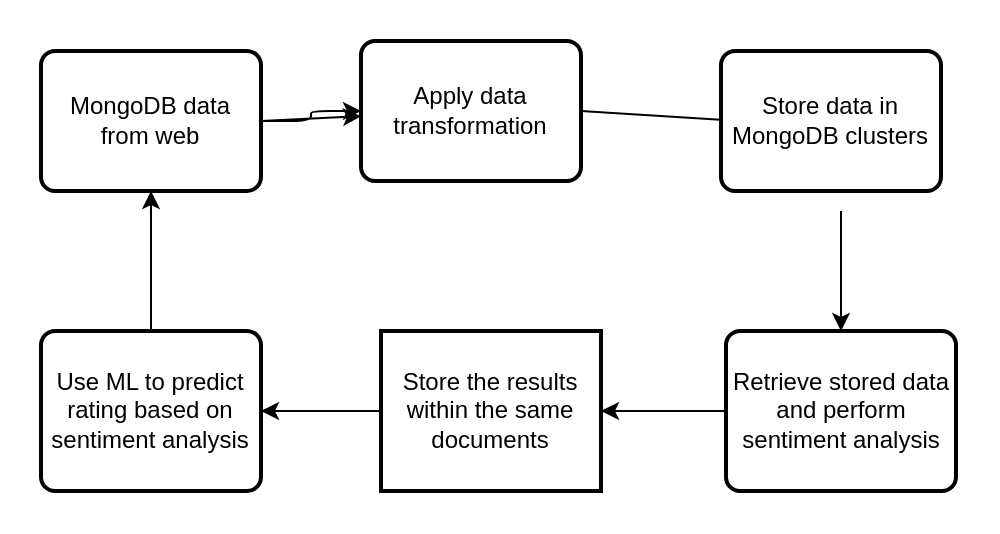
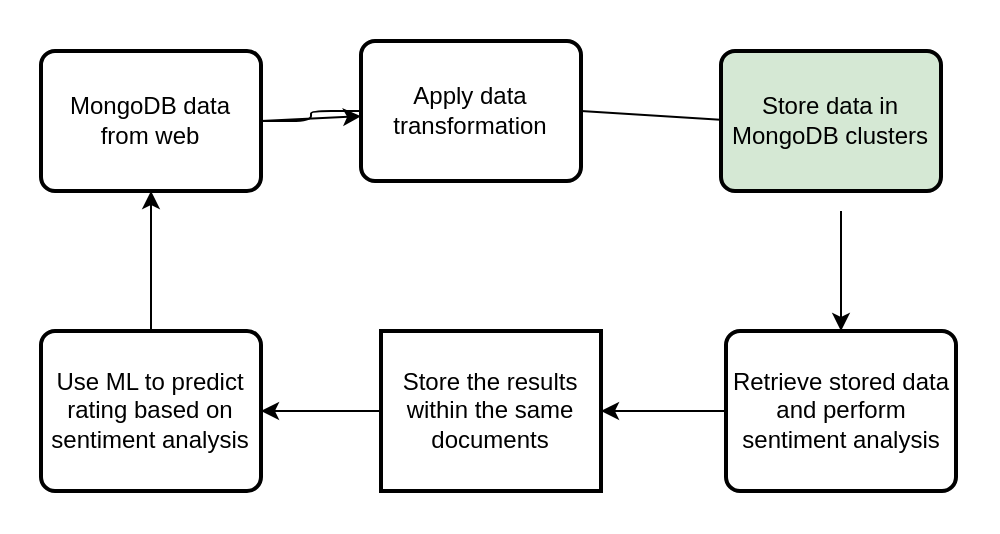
  <mxCell id="0" />
  <mxCell id="1" parent="0" />
  <mxCell id="2" value="" style="endArrow=classic;html=1;" edge="1" parent="1" target="3"><mxGeometry width="50" height="50" relative="1" as="geometry"><mxPoint x="130" y="60" as="sourcePoint" /><mxPoint x="230" y="65" as="targetPoint" /></mxGeometry></mxCell>
  <mxCell id="3" value="Apply data transformation" style="whiteSpace=wrap;html=1;absoluteArcSize=1;arcSize=14;strokeWidth=2;rounded=1;" vertex="1" parent="1"><mxGeometry x="180" y="20" width="110" height="70" as="geometry" /></mxCell>
  <mxCell id="4" value="" style="endArrow=classic;html=1;exitX=1;exitY=0.5;exitDx=0;exitDy=0;entryX=0;entryY=0.5;entryDx=0;entryDy=0;entryPerimeter=0;" edge="1" parent="1" source="3"><mxGeometry width="50" height="50" relative="1" as="geometry"><mxPoint x="350" y="205" as="sourcePoint" /><mxPoint x="370" y="60" as="targetPoint" /></mxGeometry></mxCell>
  <mxCell id="5" value="" style="endArrow=classic;html=1;exitX=0.5;exitY=1;exitDx=0;exitDy=0;exitPerimeter=0;entryX=0.5;entryY=0;entryDx=0;entryDy=0;" edge="1" parent="1" target="6"><mxGeometry width="50" height="50" relative="1" as="geometry"><mxPoint x="420" y="105" as="sourcePoint" /><mxPoint x="375" y="155" as="targetPoint" /></mxGeometry></mxCell>
  <mxCell id="6" value="Retrieve stored data and perform sentiment analysis" style="whiteSpace=wrap;html=1;absoluteArcSize=1;arcSize=14;strokeWidth=2;rounded=1;" vertex="1" parent="1"><mxGeometry x="362.5" y="165" width="115" height="80" as="geometry" /></mxCell>
  <mxCell id="7" value="" style="endArrow=classic;html=1;exitX=0;exitY=0.5;exitDx=0;exitDy=0;entryX=1;entryY=0.5;entryDx=0;entryDy=0;" edge="1" parent="1" source="6" target="8"><mxGeometry width="50" height="50" relative="1" as="geometry"><mxPoint x="310" y="255" as="sourcePoint" /><mxPoint x="320" y="205" as="targetPoint" /></mxGeometry></mxCell>
  <mxCell id="8" value="&lt;span&gt;Store the results within the same documents&lt;/span&gt;" style="whiteSpace=wrap;html=1;absoluteArcSize=1;arcSize=14;strokeWidth=2;rounded=0;" vertex="1" parent="1"><mxGeometry x="190" y="165" width="110" height="80" as="geometry" /></mxCell>
- <mxCell id="9" value="" style="edgeStyle=orthogonalEdgeStyle;orthogonalLoop=1;jettySize=auto;html=1;" edge="1" parent="1" source="10" target="3"><mxGeometry relative="1" as="geometry" /></mxCell>
+ <mxCell id="9" value="" style="edgeStyle=orthogonalEdgeStyle;orthogonalLoop=1;jettySize=auto;html=1;endArrow=none;" edge="1" parent="1" source="10" target="3"><mxGeometry relative="1" as="geometry" /></mxCell>
  <mxCell id="10" value="&lt;span&gt;MongoDB data&lt;/span&gt;&lt;br&gt;&lt;span&gt;from web&lt;/span&gt;" style="whiteSpace=wrap;html=1;absoluteArcSize=1;arcSize=14;strokeWidth=2;rounded=1;" vertex="1" parent="1"><mxGeometry x="20" y="25" width="110" height="70" as="geometry" /></mxCell>
- <mxCell id="11" value="&lt;span&gt;Store data in MongoDB clusters&lt;/span&gt;" style="whiteSpace=wrap;html=1;absoluteArcSize=1;arcSize=14;strokeWidth=2;rounded=1;" vertex="1" parent="1"><mxGeometry x="360" y="25" width="110" height="70" as="geometry" /></mxCell>
+ <mxCell id="11" value="&lt;span&gt;Store data in MongoDB clusters&lt;/span&gt;" style="whiteSpace=wrap;html=1;absoluteArcSize=1;arcSize=14;strokeWidth=2;rounded=1;fillColor=#d5e8d4;" vertex="1" parent="1"><mxGeometry x="360" y="25" width="110" height="70" as="geometry" /></mxCell>
  <mxCell id="12" value="Use ML to predict rating based on sentiment analysis" style="whiteSpace=wrap;html=1;absoluteArcSize=1;arcSize=14;strokeWidth=2;rounded=1;" vertex="1" parent="1"><mxGeometry x="20" y="165" width="110" height="80" as="geometry" /></mxCell>
  <mxCell id="13" value="" style="endArrow=classic;html=1;exitX=0;exitY=0.5;exitDx=0;exitDy=0;entryX=1;entryY=0.5;entryDx=0;entryDy=0;" edge="1" parent="1" source="8" target="12"><mxGeometry width="50" height="50" relative="1" as="geometry"><mxPoint x="310" y="225" as="sourcePoint" /><mxPoint x="360" y="175" as="targetPoint" /></mxGeometry></mxCell>
  <mxCell id="14" value="" style="endArrow=classic;html=1;exitX=0.5;exitY=0;exitDx=0;exitDy=0;entryX=0.5;entryY=1;entryDx=0;entryDy=0;" edge="1" parent="1" source="12" target="10"><mxGeometry width="50" height="50" relative="1" as="geometry"><mxPoint x="310" y="225" as="sourcePoint" /><mxPoint x="360" y="175" as="targetPoint" /></mxGeometry></mxCell>
